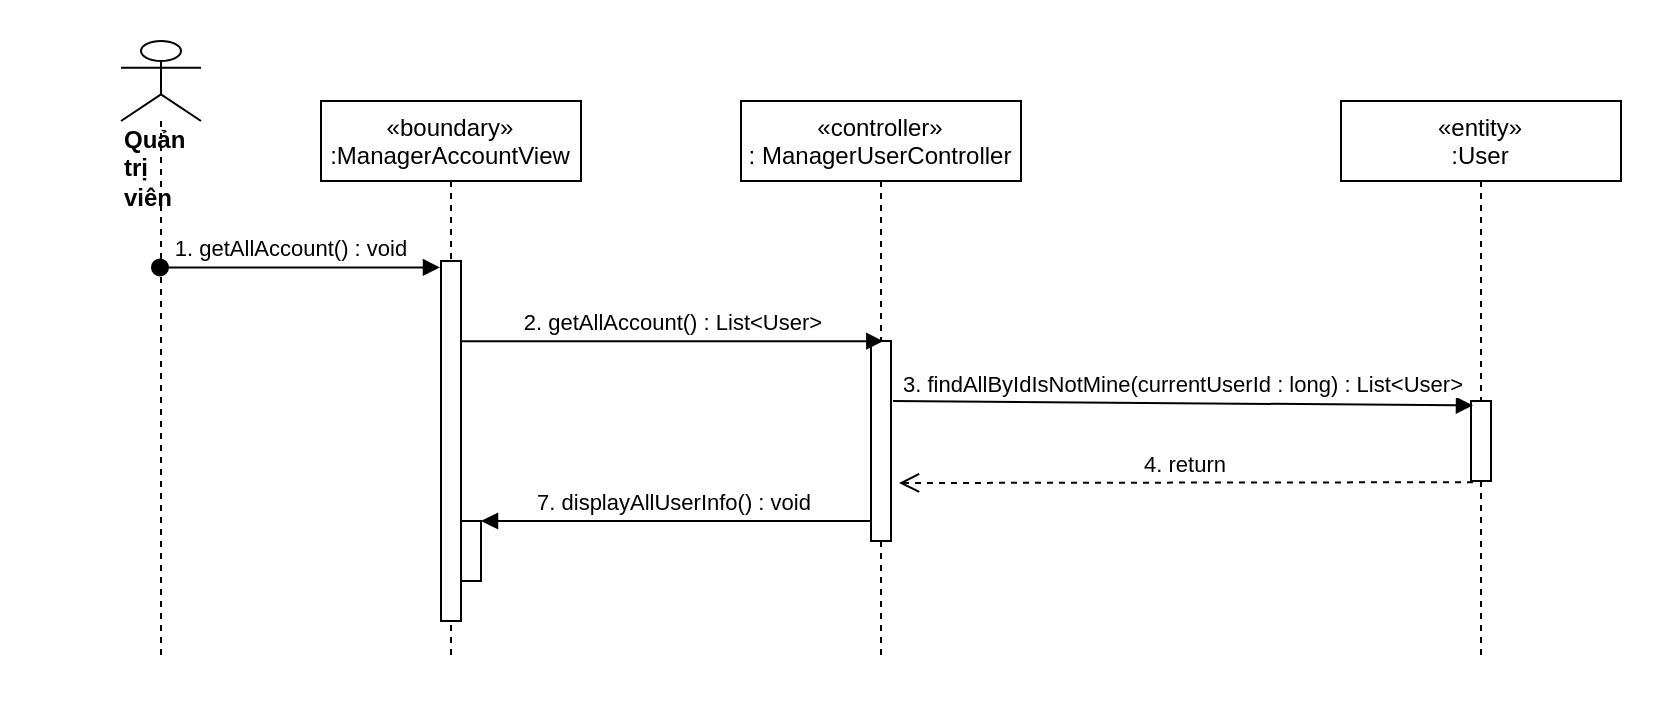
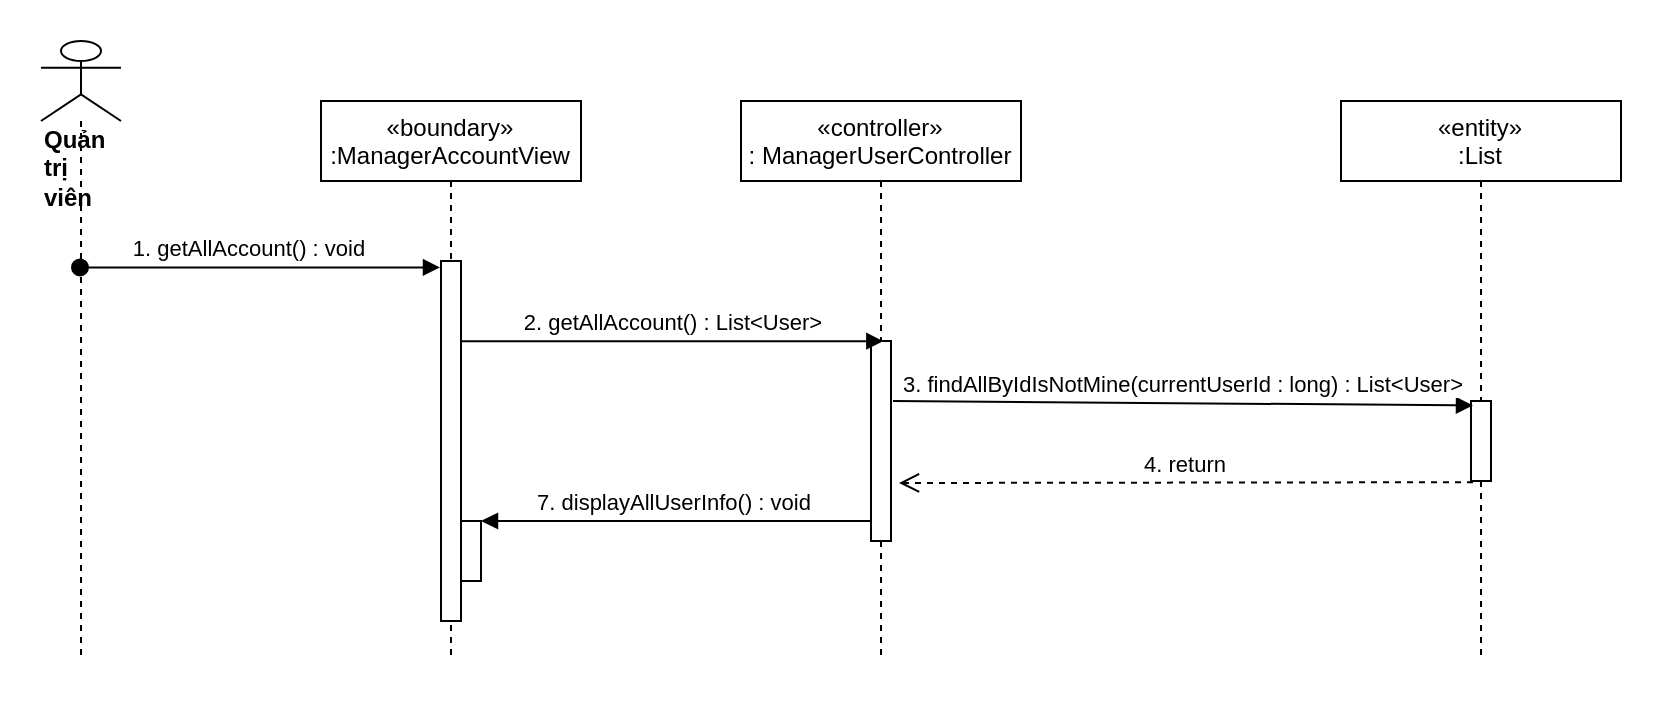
  <mxCell id="0" />
  <mxCell id="1" parent="0" />
  <mxCell id="2" value="«boundary»&#10;:ManagerAccountView" style="shape=umlLifeline;perimeter=lifelinePerimeter;container=1;collapsible=0;recursiveResize=0;rounded=0;shadow=0;strokeWidth=1;" parent="1" vertex="1"><mxGeometry x="160" y="50" width="130" height="280" as="geometry" /></mxCell>
  <mxCell id="3" value="" style="points=[];perimeter=orthogonalPerimeter;rounded=0;shadow=0;strokeWidth=1;" parent="2" vertex="1"><mxGeometry x="60" y="80" width="10" height="180" as="geometry" /></mxCell>
  <mxCell id="4" value="" style="html=1;points=[];perimeter=orthogonalPerimeter;" parent="2" vertex="1"><mxGeometry x="70" y="210" width="10" height="30" as="geometry" /></mxCell>
  <mxCell id="5" value="«controller»&#10;: ManagerUserController" style="shape=umlLifeline;perimeter=lifelinePerimeter;container=1;collapsible=0;recursiveResize=0;rounded=0;shadow=0;strokeWidth=1;" parent="1" vertex="1"><mxGeometry x="370" y="50" width="140" height="280" as="geometry" /></mxCell>
  <mxCell id="6" value="" style="points=[];perimeter=orthogonalPerimeter;rounded=0;shadow=0;strokeWidth=1;" parent="5" vertex="1"><mxGeometry x="65" y="120" width="10" height="100" as="geometry" /></mxCell>
- <mxCell id="7" value="&lt;div&gt;&lt;b&gt;Quản trị viên&lt;/b&gt;&lt;/div&gt;" style="shape=umlLifeline;participant=umlActor;perimeter=lifelinePerimeter;whiteSpace=wrap;html=1;container=1;collapsible=0;recursiveResize=0;verticalAlign=top;spacingTop=36;outlineConnect=0;align=left;size=40;" parent="1" vertex="1"><mxGeometry x="60" y="20" width="40" height="310" as="geometry" /></mxCell>
+ <mxCell id="7" value="&lt;div&gt;&lt;b&gt;Quản trị viên&lt;/b&gt;&lt;/div&gt;" style="shape=umlLifeline;participant=umlActor;perimeter=lifelinePerimeter;whiteSpace=wrap;html=1;container=1;collapsible=0;recursiveResize=0;verticalAlign=top;spacingTop=36;outlineConnect=0;align=left;size=40;" parent="1" vertex="1"><mxGeometry x="20" y="20" width="40" height="310" as="geometry" /></mxCell>
  <mxCell id="8" value="1. getAllAccount() : void" style="verticalAlign=bottom;startArrow=oval;endArrow=block;startSize=8;shadow=0;strokeWidth=1;entryX=-0.05;entryY=0.018;entryDx=0;entryDy=0;entryPerimeter=0;" parent="1" source="7" target="3" edge="1"><mxGeometry x="-0.06" relative="1" as="geometry"><mxPoint x="50" y="140" as="sourcePoint" /><mxPoint as="offset" /></mxGeometry></mxCell>
  <mxCell id="9" value="2. getAllAccount() : List&amp;lt;User&amp;gt;" style="html=1;verticalAlign=bottom;endArrow=block;entryX=0.617;entryY=0.001;entryDx=0;entryDy=0;entryPerimeter=0;" parent="1" source="3" target="6" edge="1"><mxGeometry width="80" relative="1" as="geometry"><mxPoint x="270" y="218" as="sourcePoint" /><mxPoint x="450" y="180" as="targetPoint" /></mxGeometry></mxCell>
  <mxCell id="10" value="7. displayAllUserInfo() : void" style="verticalAlign=bottom;endArrow=block;shadow=0;strokeWidth=1;" parent="1" source="6" target="4" edge="1"><mxGeometry relative="1" as="geometry"><mxPoint x="500" y="289" as="sourcePoint" /><mxPoint x="290" y="289" as="targetPoint" /></mxGeometry></mxCell>
- <mxCell id="11" value="«entity»&#10;:User" style="shape=umlLifeline;perimeter=lifelinePerimeter;container=1;collapsible=0;recursiveResize=0;rounded=0;shadow=0;strokeWidth=1;" parent="1" vertex="1"><mxGeometry x="670" y="50" width="140" height="280" as="geometry" /></mxCell>
+ <mxCell id="11" value="«entity»&#10;:List" style="shape=umlLifeline;perimeter=lifelinePerimeter;container=1;collapsible=0;recursiveResize=0;rounded=0;shadow=0;strokeWidth=1;" parent="1" vertex="1"><mxGeometry x="670" y="50" width="140" height="280" as="geometry" /></mxCell>
  <mxCell id="12" value="" style="points=[];perimeter=orthogonalPerimeter;rounded=0;shadow=0;strokeWidth=1;" parent="11" vertex="1"><mxGeometry x="65" y="150" width="10" height="40" as="geometry" /></mxCell>
  <mxCell id="13" value="3. findAllByIdIsNotMine(currentUserId : long) : List&amp;lt;User&amp;gt;" style="html=1;verticalAlign=bottom;endArrow=block;entryX=0.1;entryY=0.055;entryDx=0;entryDy=0;entryPerimeter=0;" parent="1" target="12" edge="1"><mxGeometry width="80" relative="1" as="geometry"><mxPoint x="446" y="200" as="sourcePoint" /><mxPoint x="960" y="209" as="targetPoint" /></mxGeometry></mxCell>
  <mxCell id="14" value="4. return" style="html=1;verticalAlign=bottom;endArrow=open;dashed=1;endSize=8;exitX=0.1;exitY=1.015;exitDx=0;exitDy=0;exitPerimeter=0;entryX=1.4;entryY=0.71;entryDx=0;entryDy=0;entryPerimeter=0;" parent="1" source="12" target="6" edge="1"><mxGeometry relative="1" as="geometry"><mxPoint x="740" y="270" as="sourcePoint" /><mxPoint x="664.4" y="249.04" as="targetPoint" /></mxGeometry></mxCell>
